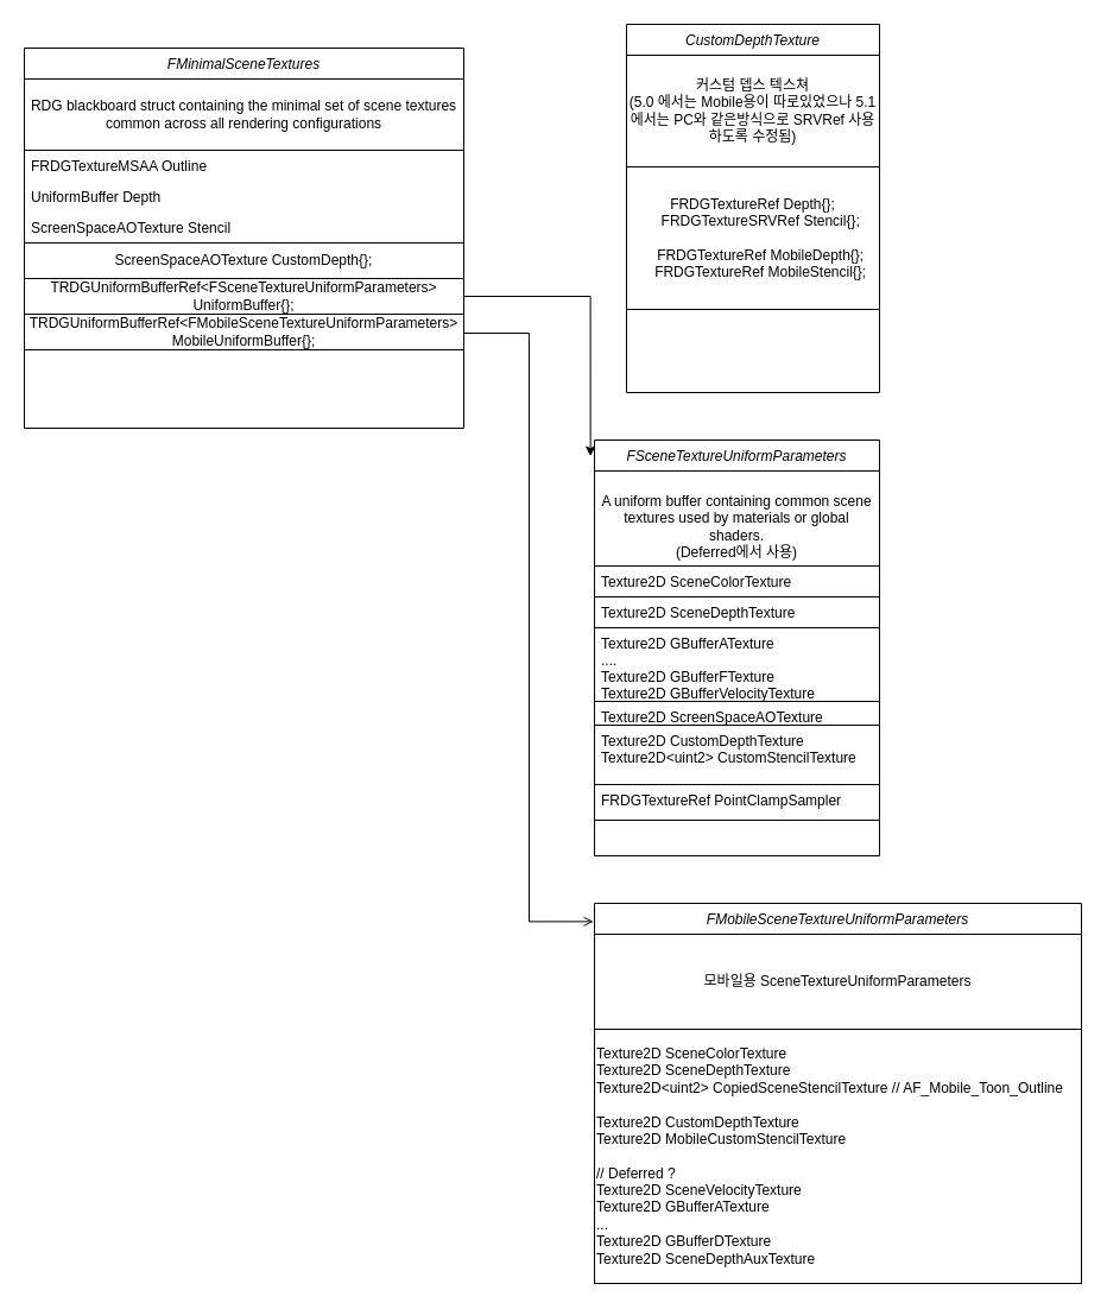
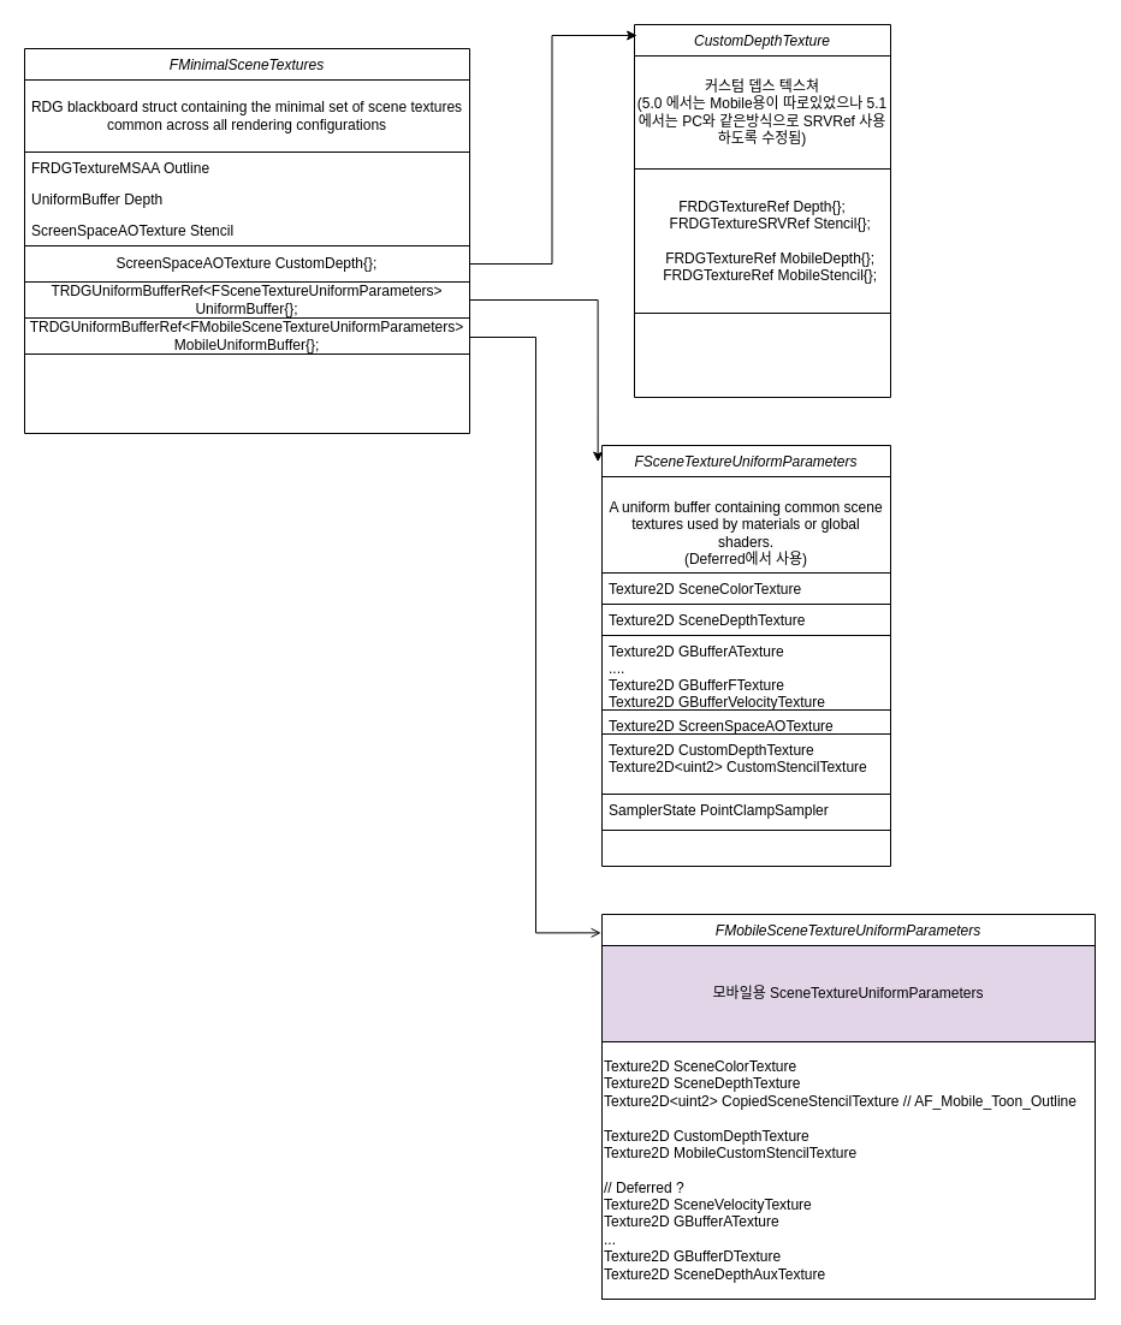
  <mxCell id="0" />
  <mxCell id="1" parent="0" />
  <mxCell id="2" style="edgeStyle=orthogonalEdgeStyle;rounded=0;orthogonalLoop=1;jettySize=auto;html=1;exitX=1;exitY=0.75;exitDx=0;exitDy=0;entryX=-0.002;entryY=0.048;entryDx=0;entryDy=0;entryPerimeter=0;endArrow=open;" edge="1" parent="1" source="3" target="25"><mxGeometry relative="1" as="geometry" /></mxCell>
  <mxCell id="3" value="FMinimalSceneTextures" style="swimlane;fontStyle=2;align=center;verticalAlign=top;childLayout=stackLayout;horizontal=1;startSize=26;horizontalStack=0;resizeParent=1;resizeLast=0;collapsible=1;marginBottom=0;rounded=0;shadow=0;strokeWidth=1;" parent="1" vertex="1"><mxGeometry x="20" y="40" width="370" height="320" as="geometry"><mxRectangle x="230" y="140" width="160" height="26" as="alternateBounds" /></mxGeometry></mxCell>
  <mxCell id="4" value="RDG blackboard struct containing the minimal set of scene textures common across all rendering configurations" style="rounded=0;whiteSpace=wrap;html=1;" vertex="1" parent="3"><mxGeometry y="26" width="370" height="60" as="geometry" /></mxCell>
  <mxCell id="5" value="FRDGTextureMSAA Outline" style="text;align=left;verticalAlign=top;spacingLeft=4;spacingRight=4;overflow=hidden;rotatable=0;points=[[0,0.5],[1,0.5]];portConstraint=eastwest;" parent="3" vertex="1"><mxGeometry y="86" width="370" height="26" as="geometry" /></mxCell>
  <mxCell id="6" value="UniformBuffer Depth" style="text;align=left;verticalAlign=top;spacingLeft=4;spacingRight=4;overflow=hidden;rotatable=0;points=[[0,0.5],[1,0.5]];portConstraint=eastwest;rounded=0;shadow=0;html=0;" parent="3" vertex="1"><mxGeometry y="112" width="370" height="26" as="geometry" /></mxCell>
  <mxCell id="7" value="ScreenSpaceAOTexture Stencil" style="text;align=left;verticalAlign=top;spacingLeft=4;spacingRight=4;overflow=hidden;rotatable=0;points=[[0,0.5],[1,0.5]];portConstraint=eastwest;rounded=0;shadow=0;html=0;" parent="3" vertex="1"><mxGeometry y="138" width="370" height="26" as="geometry" /></mxCell>
  <mxCell id="8" value="ScreenSpaceAOTexture CustomDepth{};" style="rounded=0;whiteSpace=wrap;html=1;" vertex="1" parent="3"><mxGeometry y="164" width="370" height="30" as="geometry" /></mxCell>
  <mxCell id="9" value="TRDGUniformBufferRef&amp;lt;FSceneTextureUniformParameters&amp;gt; UniformBuffer{};" style="rounded=0;whiteSpace=wrap;html=1;" vertex="1" parent="3"><mxGeometry y="194" width="370" height="30" as="geometry" /></mxCell>
  <mxCell id="10" value="TRDGUniformBufferRef&amp;lt;FMobileSceneTextureUniformParameters&amp;gt; MobileUniformBuffer{};" style="rounded=0;whiteSpace=wrap;html=1;" vertex="1" parent="3"><mxGeometry y="224" width="370" height="30" as="geometry" /></mxCell>
  <mxCell id="11" value="FSceneTextureUniformParameters" style="swimlane;fontStyle=2;align=center;verticalAlign=top;childLayout=stackLayout;horizontal=1;startSize=26;horizontalStack=0;resizeParent=1;resizeLast=0;collapsible=1;marginBottom=0;rounded=0;shadow=0;strokeWidth=1;" vertex="1" parent="1"><mxGeometry x="500" y="370" width="240" height="350" as="geometry"><mxRectangle x="230" y="140" width="160" height="26" as="alternateBounds" /></mxGeometry></mxCell>
  <mxCell id="12" value="&lt;br&gt;&lt;span style=&quot;color: rgb(0, 0, 0); font-family: Helvetica; font-size: 12px; font-style: normal; font-variant-ligatures: normal; font-variant-caps: normal; font-weight: 400; letter-spacing: normal; orphans: 2; text-align: left; text-indent: 0px; text-transform: none; widows: 2; word-spacing: 0px; -webkit-text-stroke-width: 0px; background-color: rgb(251, 251, 251); text-decoration-thickness: initial; text-decoration-style: initial; text-decoration-color: initial; float: none; display: inline !important;&quot;&gt;A uniform buffer containing common scene textures used by materials or global shaders.&lt;br&gt;&lt;/span&gt;(Deferred에서 사용)&lt;br&gt;" style="rounded=0;whiteSpace=wrap;html=1;" vertex="1" parent="11"><mxGeometry y="26" width="240" height="80" as="geometry" /></mxCell>
  <mxCell id="13" value="Texture2D SceneColorTexture" style="text;align=left;verticalAlign=top;spacingLeft=4;spacingRight=4;overflow=hidden;rotatable=0;points=[[0,0.5],[1,0.5]];portConstraint=eastwest;strokeColor=default;" vertex="1" parent="11"><mxGeometry y="106" width="240" height="26" as="geometry" /></mxCell>
  <mxCell id="14" value="Texture2D SceneDepthTexture" style="text;align=left;verticalAlign=top;spacingLeft=4;spacingRight=4;overflow=hidden;rotatable=0;points=[[0,0.5],[1,0.5]];portConstraint=eastwest;rounded=0;shadow=0;html=0;strokeColor=default;" vertex="1" parent="11"><mxGeometry y="132" width="240" height="26" as="geometry" /></mxCell>
  <mxCell id="15" value="Texture2D GBufferATexture&#10;....&#10;Texture2D GBufferFTexture&#10;Texture2D GBufferVelocityTexture&#10;" style="text;align=left;verticalAlign=top;spacingLeft=4;spacingRight=4;overflow=hidden;rotatable=0;points=[[0,0.5],[1,0.5]];portConstraint=eastwest;rounded=0;shadow=0;html=0;strokeColor=default;" vertex="1" parent="11"><mxGeometry y="158" width="240" height="62" as="geometry" /></mxCell>
  <mxCell id="16" value="Texture2D ScreenSpaceAOTexture" style="text;align=left;verticalAlign=top;spacingLeft=4;spacingRight=4;overflow=hidden;rotatable=0;points=[[0,0.5],[1,0.5]];portConstraint=eastwest;rounded=0;shadow=0;html=0;strokeColor=default;" vertex="1" parent="11"><mxGeometry y="220" width="240" height="20" as="geometry" /></mxCell>
  <mxCell id="17" value="Texture2D CustomDepthTexture&#10;Texture2D&lt;uint2&gt; CustomStencilTexture" style="text;align=left;verticalAlign=top;spacingLeft=4;spacingRight=4;overflow=hidden;rotatable=0;points=[[0,0.5],[1,0.5]];portConstraint=eastwest;strokeColor=default;" vertex="1" parent="11"><mxGeometry y="240" width="240" height="50" as="geometry" /></mxCell>
- <mxCell id="18" value="FRDGTextureRef PointClampSampler" style="text;align=left;verticalAlign=top;spacingLeft=4;spacingRight=4;overflow=hidden;rotatable=0;points=[[0,0.5],[1,0.5]];portConstraint=eastwest;strokeColor=default;" vertex="1" parent="11"><mxGeometry y="290" width="240" height="30" as="geometry" /></mxCell>
+ <mxCell id="18" value="SamplerState PointClampSampler" style="text;align=left;verticalAlign=top;spacingLeft=4;spacingRight=4;overflow=hidden;rotatable=0;points=[[0,0.5],[1,0.5]];portConstraint=eastwest;strokeColor=default;" vertex="1" parent="11"><mxGeometry y="290" width="240" height="30" as="geometry" /></mxCell>
  <mxCell id="19" style="edgeStyle=orthogonalEdgeStyle;rounded=0;orthogonalLoop=1;jettySize=auto;html=1;exitX=1;exitY=0.5;exitDx=0;exitDy=0;entryX=-0.014;entryY=0.039;entryDx=0;entryDy=0;entryPerimeter=0;" edge="1" parent="1" source="9" target="11"><mxGeometry relative="1" as="geometry" /></mxCell>
  <mxCell id="20" value="CustomDepthTexture" style="swimlane;fontStyle=2;align=center;verticalAlign=top;childLayout=stackLayout;horizontal=1;startSize=26;horizontalStack=0;resizeParent=1;resizeLast=0;collapsible=1;marginBottom=0;rounded=0;shadow=0;strokeWidth=1;" vertex="1" parent="1"><mxGeometry x="527" y="20" width="213" height="310" as="geometry"><mxRectangle x="230" y="140" width="160" height="26" as="alternateBounds" /></mxGeometry></mxCell>
  <mxCell id="21" style="edgeStyle=orthogonalEdgeStyle;rounded=0;orthogonalLoop=1;jettySize=auto;html=1;" edge="1" parent="20" source="22" target="23"><mxGeometry relative="1" as="geometry" /></mxCell>
  <mxCell id="22" value="커스텀 뎁스 텍스쳐&lt;br&gt;(5.0 에서는 Mobile용이 따로있었으나 5.1에서는 PC와 같은방식으로 SRVRef 사용하도록 수정됨)" style="rounded=0;whiteSpace=wrap;html=1;" vertex="1" parent="20"><mxGeometry y="26" width="213" height="94" as="geometry" /></mxCell>
  <mxCell id="23" value="&lt;div&gt;FRDGTextureRef Depth{};&lt;/div&gt;&lt;div&gt;&lt;span style=&quot;white-space: pre;&quot;&gt;&amp;nbsp;&amp;nbsp;&amp;nbsp;&amp;nbsp;&lt;/span&gt;FRDGTextureSRVRef Stencil{};&lt;/div&gt;&lt;div&gt;&lt;br&gt;&lt;/div&gt;&lt;div&gt;&lt;span style=&quot;&quot;&gt;&lt;span style=&quot;white-space: pre;&quot;&gt;&amp;nbsp;&amp;nbsp;&amp;nbsp;&amp;nbsp;&lt;/span&gt;&lt;/span&gt;FRDGTextureRef MobileDepth{};&lt;/div&gt;&lt;div&gt;&lt;span style=&quot;&quot;&gt;&lt;span style=&quot;white-space: pre;&quot;&gt;&amp;nbsp;&amp;nbsp;&amp;nbsp;&amp;nbsp;&lt;/span&gt;&lt;/span&gt;FRDGTextureRef MobileStencil{};&lt;/div&gt;" style="rounded=0;whiteSpace=wrap;html=1;" vertex="1" parent="20"><mxGeometry y="120" width="213" height="120" as="geometry" /></mxCell>
+ <mxCell id="24" style="edgeStyle=orthogonalEdgeStyle;rounded=0;orthogonalLoop=1;jettySize=auto;html=1;exitX=1;exitY=0.5;exitDx=0;exitDy=0;entryX=0.01;entryY=0.029;entryDx=0;entryDy=0;entryPerimeter=0;" edge="1" parent="1" source="8" target="20"><mxGeometry relative="1" as="geometry" /></mxCell>
  <mxCell id="25" value="FMobileSceneTextureUniformParameters" style="swimlane;fontStyle=2;align=center;verticalAlign=top;childLayout=stackLayout;horizontal=1;startSize=26;horizontalStack=0;resizeParent=1;resizeLast=0;collapsible=1;marginBottom=0;rounded=0;shadow=0;strokeWidth=1;" vertex="1" parent="1"><mxGeometry x="500" y="760" width="410" height="320" as="geometry"><mxRectangle x="230" y="140" width="160" height="26" as="alternateBounds" /></mxGeometry></mxCell>
- <mxCell id="26" value="모바일용 SceneTextureUniformParameters" style="rounded=0;whiteSpace=wrap;html=1;" vertex="1" parent="25"><mxGeometry y="26" width="410" height="80" as="geometry" /></mxCell>
+ <mxCell id="26" value="모바일용 SceneTextureUniformParameters" style="rounded=0;whiteSpace=wrap;html=1;fillColor=#e1d5e7;" vertex="1" parent="25"><mxGeometry y="26" width="410" height="80" as="geometry" /></mxCell>
  <mxCell id="27" value="Texture2D SceneColorTexture&lt;br&gt;Texture2D SceneDepthTexture&lt;br&gt;Texture2D&amp;lt;uint2&amp;gt; CopiedSceneStencilTexture // AF_Mobile_Toon_Outline&lt;br&gt;&lt;br&gt;Texture2D CustomDepthTexture&lt;br&gt;Texture2D MobileCustomStencilTexture&lt;br&gt;&lt;br&gt;// Deferred ?&lt;br&gt;Texture2D SceneVelocityTexture&lt;br&gt;Texture2D&amp;nbsp;GBufferATexture&lt;br&gt;...&lt;br&gt;Texture2D&amp;nbsp;GBufferDTexture&lt;br&gt;Texture2D SceneDepthAuxTexture" style="rounded=0;whiteSpace=wrap;html=1;align=left;" vertex="1" parent="25"><mxGeometry y="106" width="410" height="214" as="geometry" /></mxCell>
